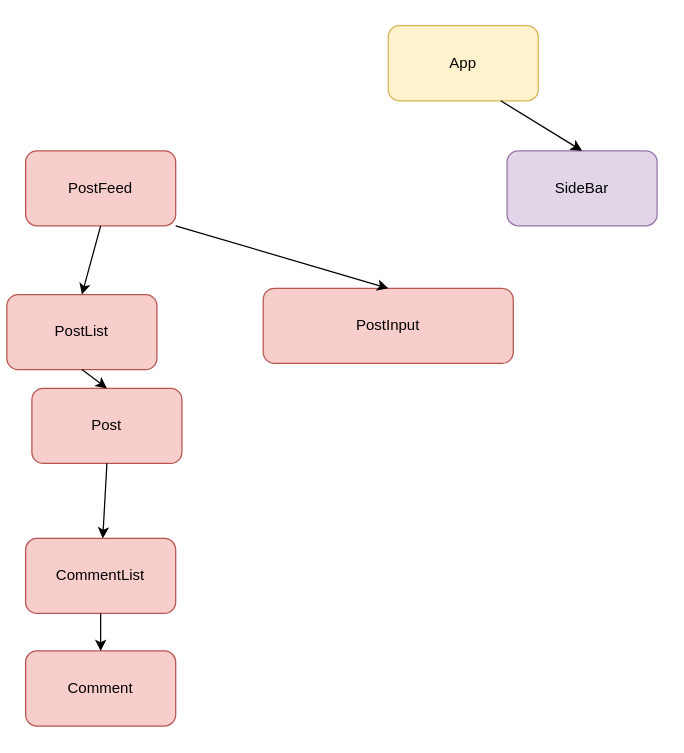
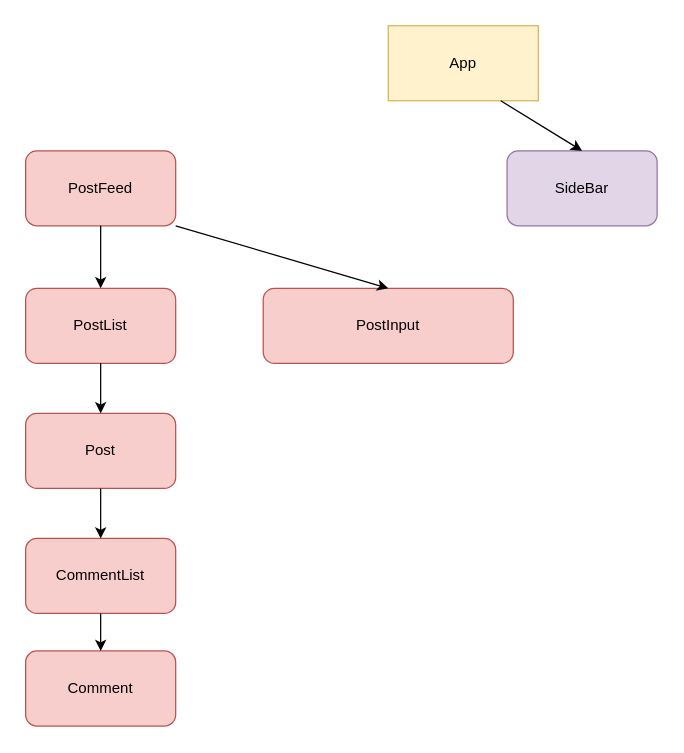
  <mxCell id="0" />
  <mxCell id="1" parent="0" />
- <mxCell id="2" value="App" style="rounded=1;whiteSpace=wrap;html=1;fillColor=#fff2cc;strokeColor=#d6b656;" vertex="1" parent="1"><mxGeometry x="310" y="20" width="120" height="60" as="geometry" /></mxCell>
+ <mxCell id="2" value="App" style="whiteSpace=wrap;html=1;fillColor=#fff2cc;strokeColor=#d6b656;rounded=0;" vertex="1" parent="1"><mxGeometry x="310" y="20" width="120" height="60" as="geometry" /></mxCell>
  <mxCell id="3" value="PostFeed" style="rounded=1;whiteSpace=wrap;html=1;fillColor=#f8cecc;strokeColor=#b85450;" vertex="1" parent="1"><mxGeometry x="20" y="120" width="120" height="60" as="geometry" /></mxCell>
- <mxCell id="4" value="PostList" style="rounded=1;whiteSpace=wrap;html=1;fillColor=#f8cecc;strokeColor=#b85450;" vertex="1" parent="1"><mxGeometry x="5" y="235" width="120" height="60" as="geometry" /></mxCell>
- <mxCell id="5" value="Post" style="rounded=1;whiteSpace=wrap;html=1;fillColor=#f8cecc;strokeColor=#b85450;" vertex="1" parent="1"><mxGeometry x="25" y="310" width="120" height="60" as="geometry" /></mxCell>
+ <mxCell id="4" value="PostList" style="rounded=1;whiteSpace=wrap;html=1;fillColor=#f8cecc;strokeColor=#b85450;" vertex="1" parent="1"><mxGeometry x="20" y="230" width="120" height="60" as="geometry" /></mxCell>
+ <mxCell id="5" value="Post" style="rounded=1;whiteSpace=wrap;html=1;fillColor=#f8cecc;strokeColor=#b85450;" vertex="1" parent="1"><mxGeometry x="20" y="330" width="120" height="60" as="geometry" /></mxCell>
  <mxCell id="6" value="CommentList" style="rounded=1;whiteSpace=wrap;html=1;fillColor=#f8cecc;strokeColor=#b85450;" vertex="1" parent="1"><mxGeometry x="20" y="430" width="120" height="60" as="geometry" /></mxCell>
  <mxCell id="7" value="Comment" style="rounded=1;whiteSpace=wrap;html=1;fillColor=#f8cecc;strokeColor=#b85450;" vertex="1" parent="1"><mxGeometry x="20" y="520" width="120" height="60" as="geometry" /></mxCell>
  <mxCell id="8" value="" style="endArrow=classic;html=1;rounded=0;exitX=0.5;exitY=1;exitDx=0;exitDy=0;entryX=0.5;entryY=0;entryDx=0;entryDy=0;" edge="1" parent="1" source="3" target="4"><mxGeometry width="50" height="50" relative="1" as="geometry"><mxPoint x="230" y="350" as="sourcePoint" /><mxPoint x="280" y="300" as="targetPoint" /></mxGeometry></mxCell>
  <mxCell id="9" value="" style="endArrow=classic;html=1;rounded=0;exitX=0.5;exitY=1;exitDx=0;exitDy=0;entryX=0.5;entryY=0;entryDx=0;entryDy=0;" edge="1" parent="1" source="4" target="5"><mxGeometry width="50" height="50" relative="1" as="geometry"><mxPoint x="230" y="350" as="sourcePoint" /><mxPoint x="280" y="300" as="targetPoint" /></mxGeometry></mxCell>
  <mxCell id="10" value="" style="endArrow=classic;html=1;rounded=0;exitX=0.5;exitY=1;exitDx=0;exitDy=0;" edge="1" parent="1" source="5" target="6"><mxGeometry width="50" height="50" relative="1" as="geometry"><mxPoint x="230" y="350" as="sourcePoint" /><mxPoint x="280" y="300" as="targetPoint" /></mxGeometry></mxCell>
  <mxCell id="11" value="" style="endArrow=classic;html=1;rounded=0;exitX=0.5;exitY=1;exitDx=0;exitDy=0;entryX=0.5;entryY=0;entryDx=0;entryDy=0;" edge="1" parent="1" source="6" target="7"><mxGeometry width="50" height="50" relative="1" as="geometry"><mxPoint x="230" y="450" as="sourcePoint" /><mxPoint x="280" y="400" as="targetPoint" /></mxGeometry></mxCell>
  <mxCell id="12" value="SideBar" style="rounded=1;whiteSpace=wrap;html=1;fillColor=#e1d5e7;strokeColor=#9673a6;" vertex="1" parent="1"><mxGeometry x="405" y="120" width="120" height="60" as="geometry" /></mxCell>
  <mxCell id="13" value="" style="endArrow=classic;html=1;rounded=0;exitX=0.75;exitY=1;exitDx=0;exitDy=0;entryX=0.5;entryY=0;entryDx=0;entryDy=0;" edge="1" parent="1" source="2" target="12"><mxGeometry width="50" height="50" relative="1" as="geometry"><mxPoint x="370" y="230" as="sourcePoint" /><mxPoint x="420" y="180" as="targetPoint" /></mxGeometry></mxCell>
  <mxCell id="14" value="PostInput" style="rounded=1;whiteSpace=wrap;html=1;fillColor=#f8cecc;strokeColor=#b85450;" vertex="1" parent="1"><mxGeometry x="210" y="230" width="200" height="60" as="geometry" /></mxCell>
  <mxCell id="15" value="" style="endArrow=classic;html=1;rounded=0;exitX=1;exitY=1;exitDx=0;exitDy=0;entryX=0.5;entryY=0;entryDx=0;entryDy=0;" edge="1" parent="1" source="3" target="14"><mxGeometry width="50" height="50" relative="1" as="geometry"><mxPoint x="330" y="330" as="sourcePoint" /><mxPoint x="380" y="280" as="targetPoint" /></mxGeometry></mxCell>
